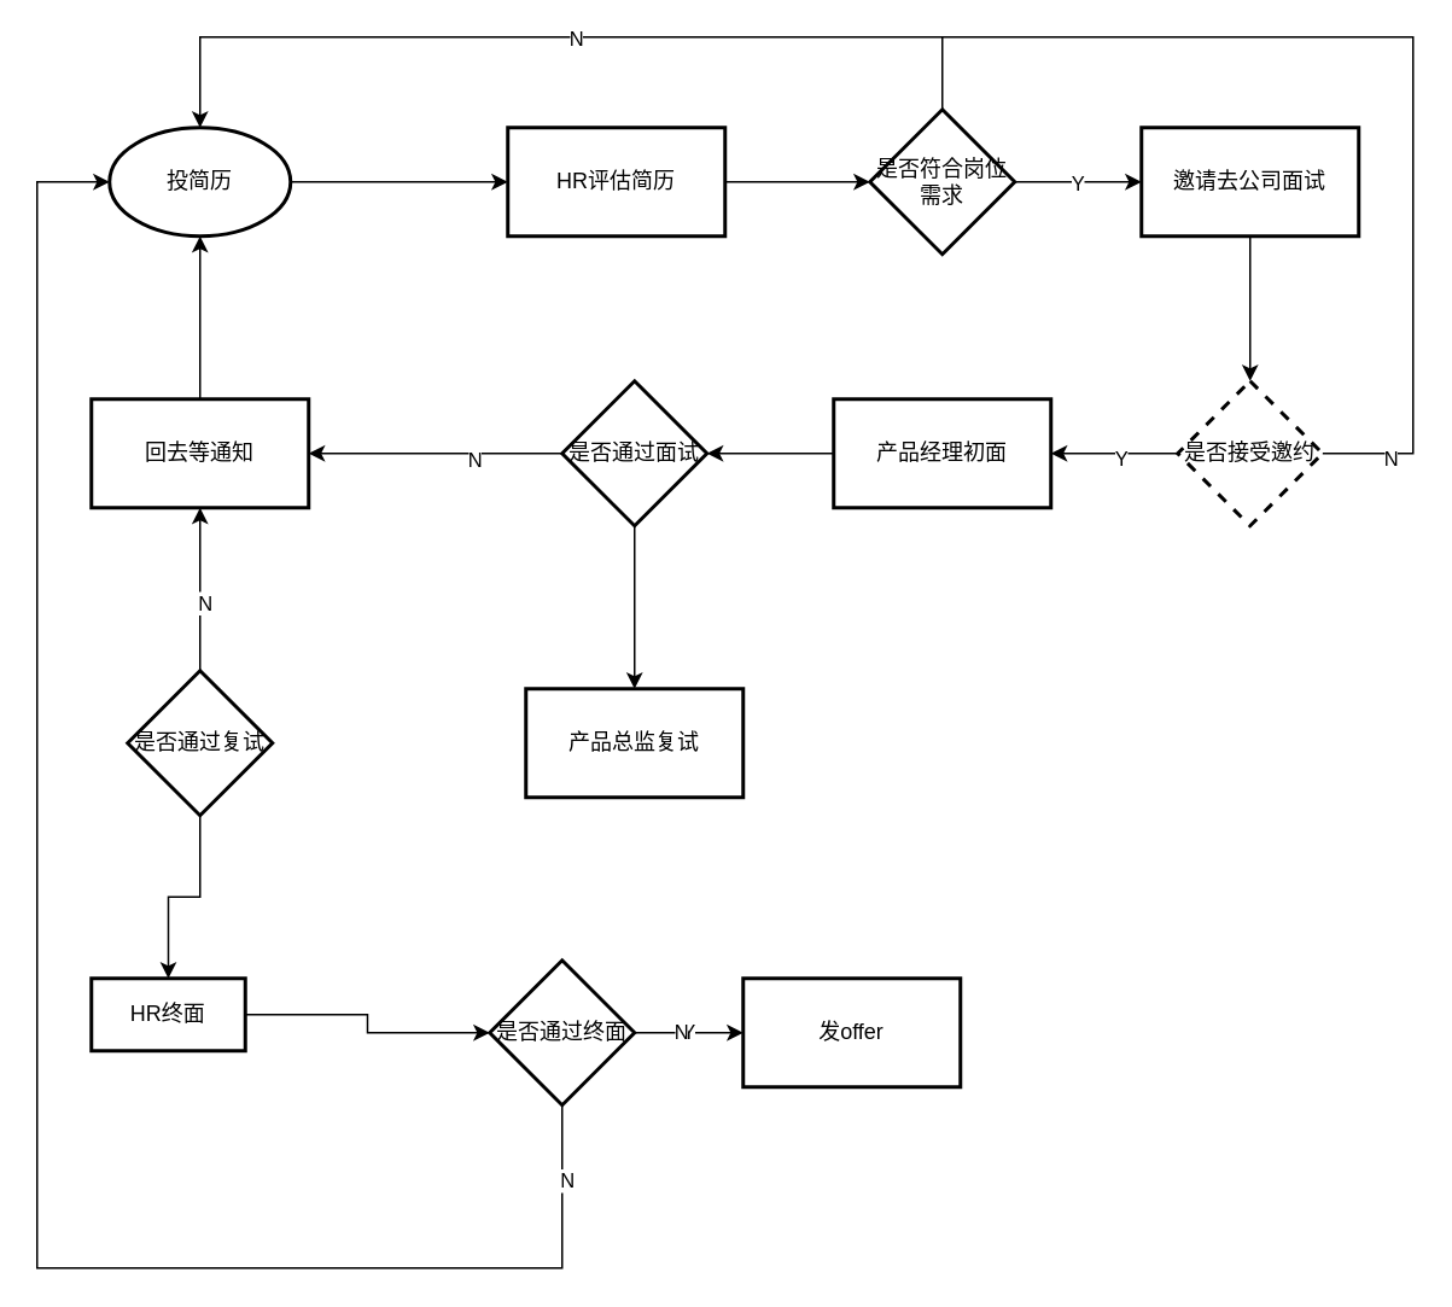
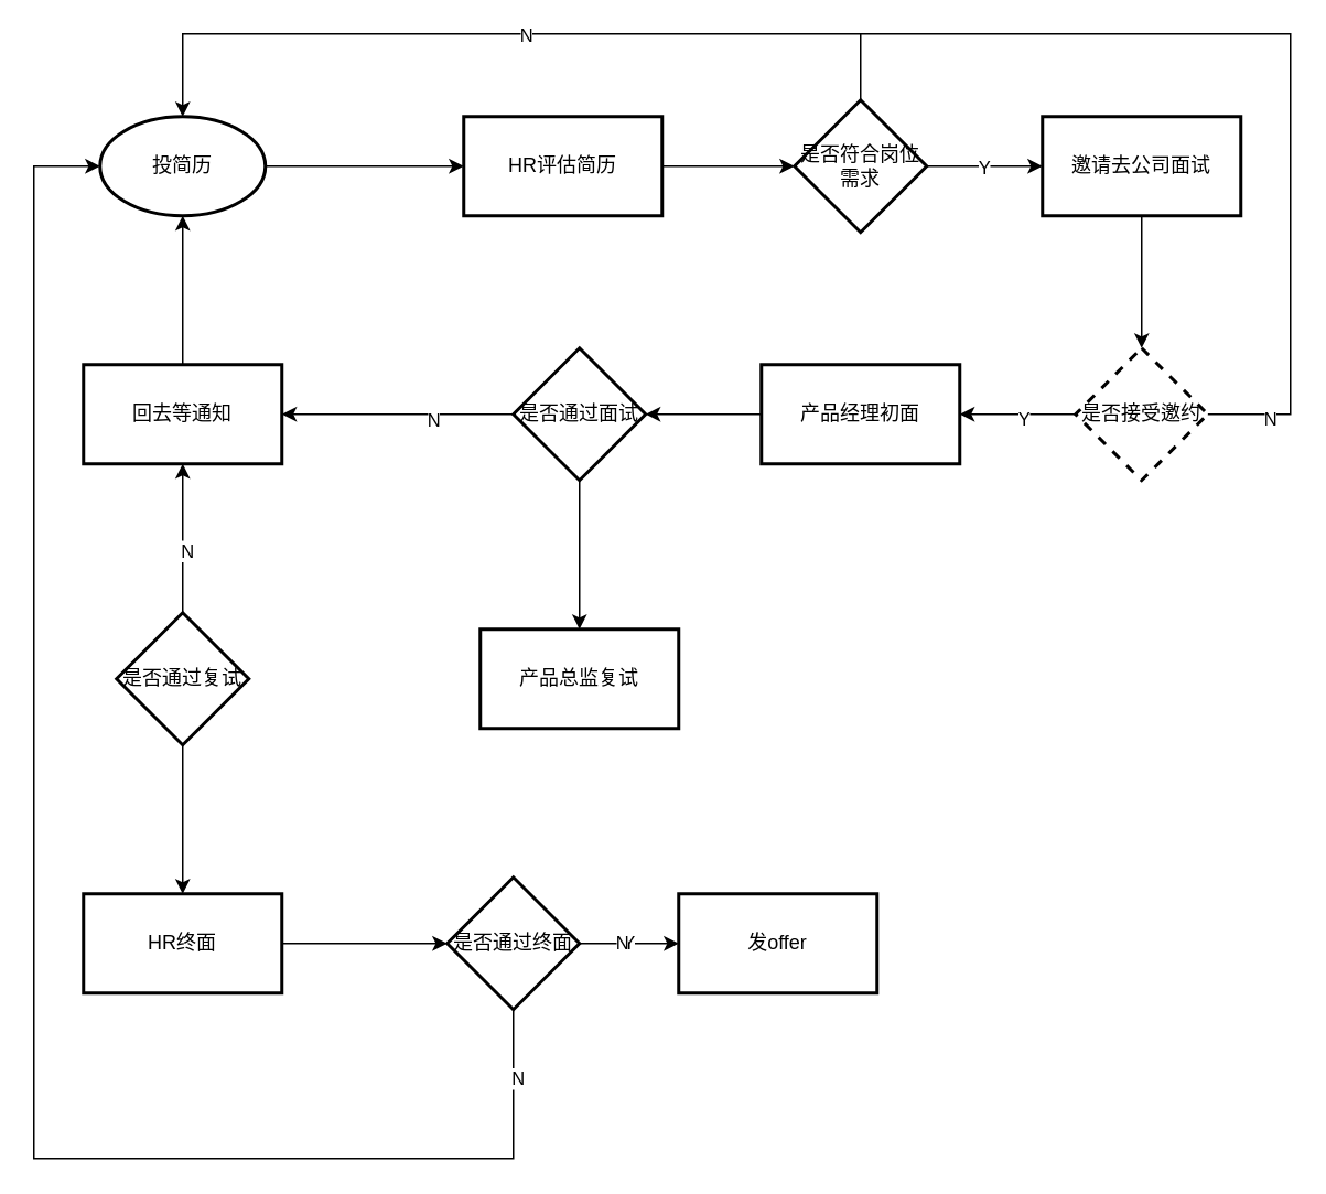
  <mxCell id="0" />
  <mxCell id="1" parent="0" />
  <mxCell id="2" value="" style="edgeStyle=orthogonalEdgeStyle;rounded=0;orthogonalLoop=1;jettySize=auto;html=1;" edge="1" parent="1" source="3" target="5"><mxGeometry relative="1" as="geometry" /></mxCell>
  <mxCell id="3" value="投简历" style="strokeWidth=2;html=1;shape=mxgraph.flowchart.start_1;whiteSpace=wrap;" vertex="1" parent="1"><mxGeometry x="60" y="70" width="100" height="60" as="geometry" /></mxCell>
  <mxCell id="4" value="" style="edgeStyle=orthogonalEdgeStyle;rounded=0;orthogonalLoop=1;jettySize=auto;html=1;" edge="1" parent="1" source="5" target="8"><mxGeometry relative="1" as="geometry" /></mxCell>
  <mxCell id="5" value="HR评估简历" style="whiteSpace=wrap;html=1;strokeWidth=2;" vertex="1" parent="1"><mxGeometry x="280" y="70" width="120" height="60" as="geometry" /></mxCell>
  <mxCell id="6" value="" style="edgeStyle=orthogonalEdgeStyle;rounded=0;orthogonalLoop=1;jettySize=auto;html=1;" edge="1" parent="1" source="8"><mxGeometry relative="1" as="geometry"><mxPoint x="630" y="100" as="targetPoint" /></mxGeometry></mxCell>
  <mxCell id="7" value="Y" style="edgeLabel;html=1;align=center;verticalAlign=middle;resizable=0;points=[];" vertex="1" connectable="0" parent="6"><mxGeometry x="-0.035" relative="1" as="geometry"><mxPoint as="offset" /></mxGeometry></mxCell>
  <mxCell id="8" value="是否符合岗位需求" style="rhombus;whiteSpace=wrap;html=1;strokeWidth=2;" vertex="1" parent="1"><mxGeometry x="480" y="60" width="80" height="80" as="geometry" /></mxCell>
  <mxCell id="9" value="" style="edgeStyle=orthogonalEdgeStyle;rounded=0;orthogonalLoop=1;jettySize=auto;html=1;" edge="1" parent="1" source="10" target="15"><mxGeometry relative="1" as="geometry" /></mxCell>
  <mxCell id="10" value="邀请去公司面试" style="whiteSpace=wrap;html=1;strokeWidth=2;" vertex="1" parent="1"><mxGeometry x="630" y="70" width="120" height="60" as="geometry" /></mxCell>
  <mxCell id="11" value="" style="edgeStyle=orthogonalEdgeStyle;rounded=0;orthogonalLoop=1;jettySize=auto;html=1;" edge="1" parent="1" source="15" target="17"><mxGeometry relative="1" as="geometry" /></mxCell>
  <mxCell id="12" value="Y" style="edgeLabel;html=1;align=center;verticalAlign=middle;resizable=0;points=[];" vertex="1" connectable="0" parent="11"><mxGeometry x="-0.086" y="2" relative="1" as="geometry"><mxPoint as="offset" /></mxGeometry></mxCell>
  <mxCell id="13" style="edgeStyle=orthogonalEdgeStyle;rounded=0;orthogonalLoop=1;jettySize=auto;html=1;endArrow=none;endFill=0;" edge="1" parent="1" source="15"><mxGeometry relative="1" as="geometry"><mxPoint x="520" y="20" as="targetPoint" /><Array as="points"><mxPoint x="780" y="250" /></Array></mxGeometry></mxCell>
  <mxCell id="14" value="N" style="edgeLabel;html=1;align=center;verticalAlign=middle;resizable=0;points=[];" vertex="1" connectable="0" parent="13"><mxGeometry x="-0.863" y="-2" relative="1" as="geometry"><mxPoint as="offset" /></mxGeometry></mxCell>
  <mxCell id="15" value="是否接受邀约" style="rhombus;whiteSpace=wrap;html=1;strokeWidth=2;dashed=1;" vertex="1" parent="1"><mxGeometry x="650" y="210" width="80" height="80" as="geometry" /></mxCell>
  <mxCell id="16" value="" style="edgeStyle=orthogonalEdgeStyle;rounded=0;orthogonalLoop=1;jettySize=auto;html=1;" edge="1" parent="1" source="17"><mxGeometry relative="1" as="geometry"><mxPoint x="390" y="250" as="targetPoint" /></mxGeometry></mxCell>
  <mxCell id="17" value="产品经理初面" style="whiteSpace=wrap;html=1;strokeWidth=2;" vertex="1" parent="1"><mxGeometry x="460" y="220" width="120" height="60" as="geometry" /></mxCell>
  <mxCell id="18" value="" style="edgeStyle=orthogonalEdgeStyle;rounded=0;orthogonalLoop=1;jettySize=auto;html=1;" edge="1" parent="1" source="21" target="24"><mxGeometry relative="1" as="geometry" /></mxCell>
  <mxCell id="19" style="edgeStyle=orthogonalEdgeStyle;rounded=0;orthogonalLoop=1;jettySize=auto;html=1;entryX=1;entryY=0.5;entryDx=0;entryDy=0;" edge="1" parent="1" source="21" target="37"><mxGeometry relative="1" as="geometry" /></mxCell>
  <mxCell id="20" value="N" style="edgeLabel;html=1;align=center;verticalAlign=middle;resizable=0;points=[];" vertex="1" connectable="0" parent="19"><mxGeometry x="-0.3" y="3" relative="1" as="geometry"><mxPoint as="offset" /></mxGeometry></mxCell>
  <mxCell id="21" value="是否通过面试" style="rhombus;whiteSpace=wrap;html=1;strokeWidth=2;" vertex="1" parent="1"><mxGeometry x="310" y="210" width="80" height="80" as="geometry" /></mxCell>
  <mxCell id="22" style="edgeStyle=orthogonalEdgeStyle;rounded=0;orthogonalLoop=1;jettySize=auto;html=1;exitX=0.5;exitY=0;exitDx=0;exitDy=0;" edge="1" parent="1" source="8"><mxGeometry relative="1" as="geometry"><mxPoint x="630" y="40" as="sourcePoint" /><mxPoint x="110" y="70" as="targetPoint" /><Array as="points"><mxPoint x="520" y="20" /><mxPoint x="110" y="20" /></Array></mxGeometry></mxCell>
  <mxCell id="23" value="N" style="edgeLabel;html=1;align=center;verticalAlign=middle;resizable=0;points=[];" vertex="1" connectable="0" parent="22"><mxGeometry x="-0.03" relative="1" as="geometry"><mxPoint as="offset" /></mxGeometry></mxCell>
  <mxCell id="24" value="产品总监复试" style="whiteSpace=wrap;html=1;strokeWidth=2;" vertex="1" parent="1"><mxGeometry x="290" y="380" width="120" height="60" as="geometry" /></mxCell>
  <mxCell id="25" value="" style="edgeStyle=orthogonalEdgeStyle;rounded=0;orthogonalLoop=1;jettySize=auto;html=1;" edge="1" parent="1" source="28" target="30"><mxGeometry relative="1" as="geometry" /></mxCell>
  <mxCell id="26" value="" style="edgeStyle=orthogonalEdgeStyle;rounded=0;orthogonalLoop=1;jettySize=auto;html=1;" edge="1" parent="1" source="28" target="37"><mxGeometry relative="1" as="geometry" /></mxCell>
  <mxCell id="27" value="N" style="edgeLabel;html=1;align=center;verticalAlign=middle;resizable=0;points=[];" vertex="1" connectable="0" parent="26"><mxGeometry x="-0.156" y="-2" relative="1" as="geometry"><mxPoint as="offset" /></mxGeometry></mxCell>
  <mxCell id="28" value="是否通过复试" style="rhombus;whiteSpace=wrap;html=1;strokeWidth=2;" vertex="1" parent="1"><mxGeometry x="70" y="370" width="80" height="80" as="geometry" /></mxCell>
  <mxCell id="29" value="" style="edgeStyle=orthogonalEdgeStyle;rounded=0;orthogonalLoop=1;jettySize=auto;html=1;" edge="1" parent="1" source="30" target="35"><mxGeometry relative="1" as="geometry" /></mxCell>
- <mxCell id="30" value="HR终面" style="whiteSpace=wrap;html=1;strokeWidth=2;" vertex="1" parent="1"><mxGeometry x="50" y="540" width="85" height="40" as="geometry" /></mxCell>
+ <mxCell id="30" value="HR终面" style="whiteSpace=wrap;html=1;strokeWidth=2;" vertex="1" parent="1"><mxGeometry x="50" y="540" width="120" height="60" as="geometry" /></mxCell>
  <mxCell id="31" value="Y" style="edgeStyle=orthogonalEdgeStyle;rounded=0;orthogonalLoop=1;jettySize=auto;html=1;" edge="1" parent="1" source="35" target="36"><mxGeometry relative="1" as="geometry" /></mxCell>
  <mxCell id="32" value="N" style="edgeLabel;html=1;align=center;verticalAlign=middle;resizable=0;points=[];" vertex="1" connectable="0" parent="31"><mxGeometry x="-0.167" y="1" relative="1" as="geometry"><mxPoint as="offset" /></mxGeometry></mxCell>
  <mxCell id="33" style="edgeStyle=orthogonalEdgeStyle;rounded=0;orthogonalLoop=1;jettySize=auto;html=1;entryX=0;entryY=0.5;entryDx=0;entryDy=0;entryPerimeter=0;" edge="1" parent="1" source="35" target="3"><mxGeometry relative="1" as="geometry"><mxPoint x="20" y="100" as="targetPoint" /><Array as="points"><mxPoint x="310" y="700" /><mxPoint x="20" y="700" /><mxPoint x="20" y="100" /></Array></mxGeometry></mxCell>
  <mxCell id="34" value="N" style="edgeLabel;html=1;align=center;verticalAlign=middle;resizable=0;points=[];" vertex="1" connectable="0" parent="33"><mxGeometry x="-0.92" y="2" relative="1" as="geometry"><mxPoint as="offset" /></mxGeometry></mxCell>
  <mxCell id="35" value="是否通过终面" style="rhombus;whiteSpace=wrap;html=1;strokeWidth=2;" vertex="1" parent="1"><mxGeometry x="270" y="530" width="80" height="80" as="geometry" /></mxCell>
  <mxCell id="36" value="发offer" style="whiteSpace=wrap;html=1;strokeWidth=2;" vertex="1" parent="1"><mxGeometry x="410" y="540" width="120" height="60" as="geometry" /></mxCell>
  <mxCell id="37" value="回去等通知" style="whiteSpace=wrap;html=1;strokeWidth=2;" vertex="1" parent="1"><mxGeometry x="50" y="220" width="120" height="60" as="geometry" /></mxCell>
  <mxCell id="38" style="edgeStyle=orthogonalEdgeStyle;rounded=0;orthogonalLoop=1;jettySize=auto;html=1;entryX=0.5;entryY=1;entryDx=0;entryDy=0;entryPerimeter=0;" edge="1" parent="1" source="37" target="3"><mxGeometry relative="1" as="geometry" /></mxCell>
